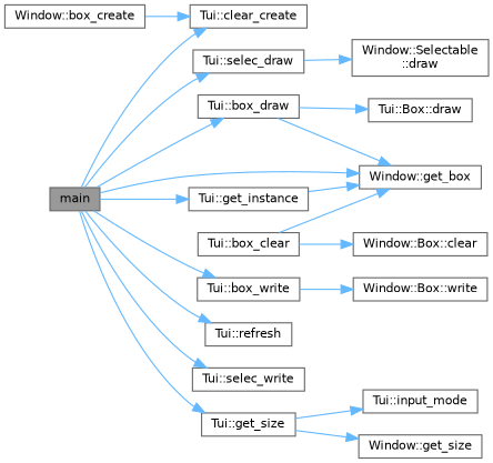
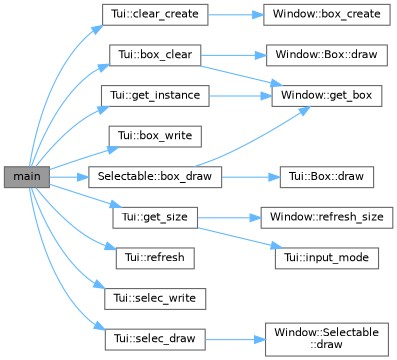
  digraph {
    rankdir=LR
    node [color=grey40 fillcolor=white fontname=Helvetica fontsize=10 shape=box style=filled]
    edge [color=steelblue1 fontname=Helvetica fontsize=10 labelfontname=Helvetica labelfontsize=10 style=solid]
    n1 [color=gray40 fillcolor=grey60 fontcolor=black height=0.2 label=main width=0.4]
    n2 [height=0.2 label="Tui::box_clear" width=0.4]
    n3 [height=0.2 label="Tui::clear_create" width=0.4]
-   n4 [height=0.2 label="Tui::box_draw" width=0.4]
+   n4 [height=0.2 label="Selectable::box_draw" width=0.4]
    n5 [height=0.2 label="Tui::box_write" width=0.4]
    n6 [height=0.2 label="Tui::get_instance" width=0.4]
    n7 [height=0.2 label="Tui::get_size" width=0.4]
    n8 [height=0.2 label="Tui::refresh" width=0.4]
    n9 [height=0.2 label="Tui::selec_write" width=0.4]
    n10 [height=0.2 label="Tui::selec_draw" width=0.4]
-   n11 [height=0.2 label="Window::Box::clear" width=0.4]
+   n11 [height=0.2 label="Window::Box::draw" width=0.4]
    n12 [height=0.2 label="Window::get_box" width=0.4]
    n13 [height=0.2 label="Window::box_create" width=0.4]
    n14 [height=0.2 label="Tui::Box::draw" width=0.4]
-   n15 [height=0.2 label="Window::Box::write" width=0.4]
    n16 [height=0.2 label="Tui::input_mode" width=0.4]
-   n17 [height=0.2 label="Window::get_size" width=0.4]
+   n17 [height=0.2 label="Window::refresh_size" width=0.4]
    n18 [height=0.2 label="Window::Selectable\l::draw" width=0.4]
-   n1 -> n12
+   n1 -> n2
    n1 -> n3
    n1 -> n4
    n1 -> n5
    n1 -> n6
    n1 -> n7
    n1 -> n8
    n1 -> n9
    n1 -> n10
    n2 -> n11
    n2 -> n12
-   n13 -> n3
+   n3 -> n13
    n4 -> n12
    n4 -> n14
-   n5 -> n15
    n6 -> n12
    n7 -> n16
    n7 -> n17
    n10 -> n18
  }
